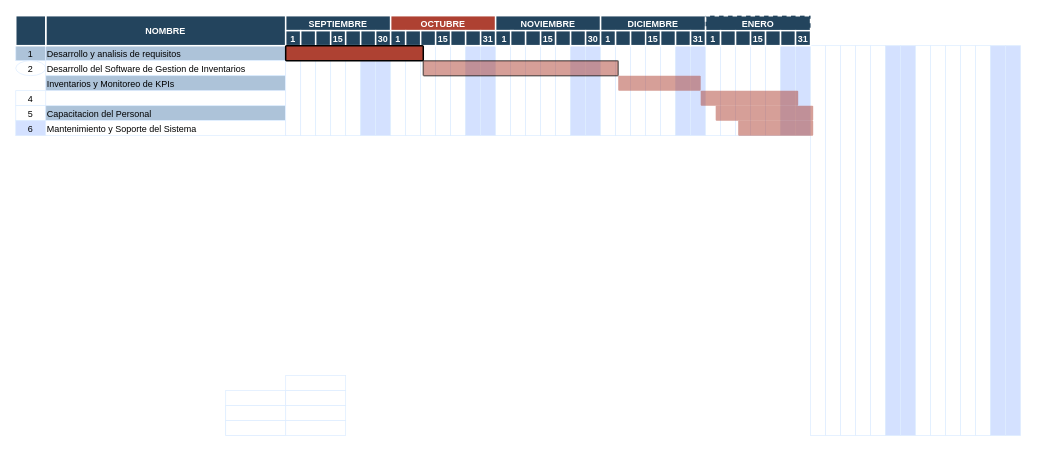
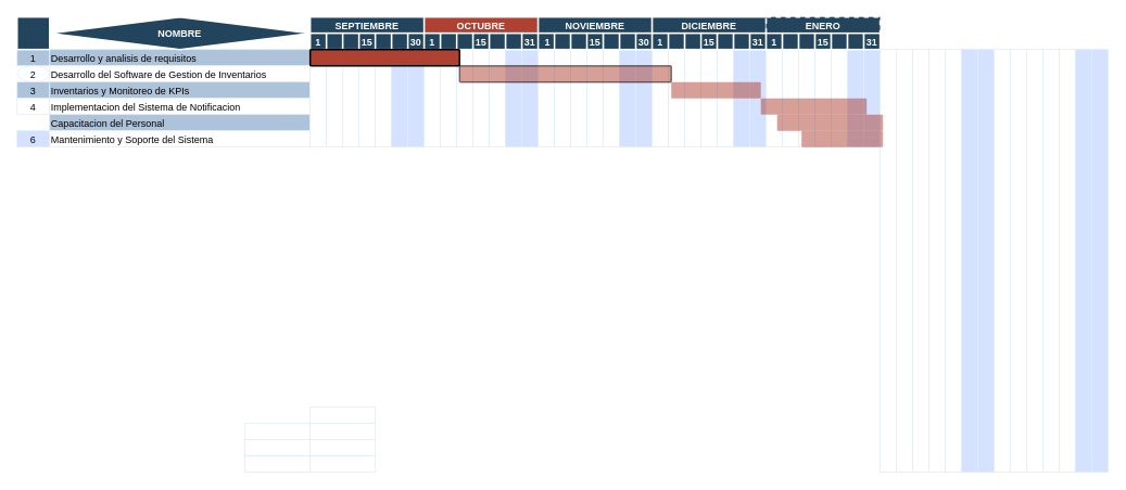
  <mxCell id="0" />
  <mxCell id="1" parent="0" />
  <mxCell id="2" value="1" style="strokeColor=#DEEDFF;fillColor=#ADC3D9" parent="1" vertex="1"><mxGeometry x="20.5" y="60" width="40" height="20" as="geometry" /></mxCell>
  <mxCell id="3" value="Desarrollo y analisis de requisitos" style="align=left;strokeColor=#DEEDFF;fillColor=#ADC3D9" parent="1" vertex="1"><mxGeometry x="60.5" y="60" width="320" height="20" as="geometry" /></mxCell>
  <mxCell id="4" value="2" style="ellipse;strokeColor=#DEEDFF;fillColor=#FFFFFF;" parent="1" vertex="1"><mxGeometry x="20.5" y="80" width="40" height="20" as="geometry" /></mxCell>
  <mxCell id="5" value="Desarrollo del Software de Gestion de Inventarios" style="align=left;strokeColor=#DEEDFF;fillColor=#FFFFFF;" parent="1" vertex="1"><mxGeometry x="60.5" y="80" width="320.0" height="20" as="geometry" /></mxCell>
+ <mxCell id="6" value="3" style="strokeColor=#DEEDFF;fillColor=#ADC3D9;" parent="1" vertex="1"><mxGeometry x="20.5" y="100" width="40" height="20" as="geometry" /></mxCell>
  <mxCell id="7" value="Inventarios y Monitoreo de KPIs" style="align=left;strokeColor=#DEEDFF;fillColor=#ADC3D9;" parent="1" vertex="1"><mxGeometry x="60.5" y="100" width="320.0" height="20.0" as="geometry" /></mxCell>
  <mxCell id="8" value="4" style="strokeColor=#DEEDFF" parent="1" vertex="1"><mxGeometry x="20.5" y="120" width="40" height="20" as="geometry" /></mxCell>
+ <mxCell id="9" value="Implementacion del Sistema de Notificacion" style="align=left;strokeColor=#DEEDFF" parent="1" vertex="1"><mxGeometry x="60.5" y="120" width="320" height="20" as="geometry" /></mxCell>
  <mxCell id="10" value="" style="strokeColor=#DEEDFF" parent="1" vertex="1"><mxGeometry x="380.5" y="120" width="80.0" height="20" as="geometry" /></mxCell>
- <mxCell id="11" value="5" style="strokeColor=#DEEDFF" parent="1" vertex="1"><mxGeometry x="20.5" y="140" width="40" height="20" as="geometry" /></mxCell>
  <mxCell id="12" value="Capacitacion del Personal" style="align=left;strokeColor=#DEEDFF;fillColor=#adc3d9;" parent="1" vertex="1"><mxGeometry x="60.5" y="140" width="320.0" height="20" as="geometry" /></mxCell>
  <mxCell id="13" value="6" style="strokeColor=#DEEDFF;fillColor=#d4e1ff;" parent="1" vertex="1"><mxGeometry x="20.5" y="160" width="40" height="20" as="geometry" /></mxCell>
  <mxCell id="14" value="Mantenimiento y Soporte del Sistema" style="align=left;strokeColor=#DEEDFF" parent="1" vertex="1"><mxGeometry x="60.5" y="160" width="320.0" height="20" as="geometry" /></mxCell>
  <mxCell id="15" value="" style="strokeColor=#DEEDFF" parent="1" vertex="1"><mxGeometry x="380.5" y="500" width="80.0" height="20" as="geometry" /></mxCell>
  <mxCell id="16" value="" style="strokeColor=#DEEDFF" parent="1" vertex="1"><mxGeometry x="300.5" y="520" width="80.0" height="20" as="geometry" /></mxCell>
  <mxCell id="17" value="" style="strokeColor=#DEEDFF" parent="1" vertex="1"><mxGeometry x="380.5" y="520" width="80.0" height="20" as="geometry" /></mxCell>
  <mxCell id="18" value="" style="strokeColor=#DEEDFF" parent="1" vertex="1"><mxGeometry x="300.5" y="540" width="80.0" height="20" as="geometry" /></mxCell>
  <mxCell id="19" value="" style="strokeColor=#DEEDFF" parent="1" vertex="1"><mxGeometry x="380.5" y="540" width="80.0" height="20" as="geometry" /></mxCell>
  <mxCell id="20" value="" style="strokeColor=#DEEDFF" parent="1" vertex="1"><mxGeometry x="300.5" y="560" width="80.0" height="20" as="geometry" /></mxCell>
  <mxCell id="21" value="" style="strokeColor=#DEEDFF" parent="1" vertex="1"><mxGeometry x="380.5" y="560" width="80.0" height="20" as="geometry" /></mxCell>
- <mxCell id="22" value="NOMBRE" style="fillColor=#23445D;strokeColor=#FFFFFF;strokeWidth=2;fontColor=#FFFFFF;fontStyle=1" parent="1" vertex="1"><mxGeometry x="60.5" y="20" width="320" height="40" as="geometry" /></mxCell>
+ <mxCell id="22" value="NOMBRE" style="rhombus;fillColor=#23445D;strokeColor=#FFFFFF;strokeWidth=2;fontColor=#FFFFFF;fontStyle=1;" parent="1" vertex="1"><mxGeometry x="60.5" y="20" width="320" height="40" as="geometry" /></mxCell>
  <mxCell id="23" value="" style="fillColor=#23445D;strokeColor=#FFFFFF;strokeWidth=2;fontColor=#FFFFFF;fontStyle=1" parent="1" vertex="1"><mxGeometry x="20.5" y="20" width="40" height="40" as="geometry" /></mxCell>
  <mxCell id="24" value="" style="strokeColor=#DEEDFF" parent="1" vertex="1"><mxGeometry x="380.5" y="60" width="20" height="120" as="geometry" /></mxCell>
  <mxCell id="25" value="" style="strokeColor=#DEEDFF" parent="1" vertex="1"><mxGeometry x="300.5" y="540" width="80.0" height="20" as="geometry" /></mxCell>
  <mxCell id="26" value="" style="strokeColor=#DEEDFF" parent="1" vertex="1"><mxGeometry x="300.5" y="560" width="80.0" height="20" as="geometry" /></mxCell>
  <mxCell id="27" value="" style="strokeColor=#DEEDFF" parent="1" vertex="1"><mxGeometry x="400.5" y="60" width="20" height="120" as="geometry" /></mxCell>
  <mxCell id="28" value="" style="strokeColor=#DEEDFF" parent="1" vertex="1"><mxGeometry x="420.5" y="60" width="20" height="120" as="geometry" /></mxCell>
  <mxCell id="29" value="" style="strokeColor=#DEEDFF" parent="1" vertex="1"><mxGeometry x="440.5" y="60" width="20" height="120" as="geometry" /></mxCell>
  <mxCell id="30" value="" style="strokeColor=#DEEDFF" parent="1" vertex="1"><mxGeometry x="460.5" y="60" width="20" height="120" as="geometry" /></mxCell>
  <mxCell id="31" value="" style="strokeColor=#DEEDFF;fillColor=#D4E1FF" parent="1" vertex="1"><mxGeometry x="480.5" y="60" width="20" height="120" as="geometry" /></mxCell>
  <mxCell id="32" value="" style="strokeColor=#DEEDFF;fillColor=#D4E1FF" parent="1" vertex="1"><mxGeometry x="500.5" y="60" width="20" height="120" as="geometry" /></mxCell>
  <mxCell id="33" value="" style="strokeColor=#DEEDFF" parent="1" vertex="1"><mxGeometry x="520.5" y="60" width="20" height="120" as="geometry" /></mxCell>
  <mxCell id="34" value="" style="strokeColor=#DEEDFF" parent="1" vertex="1"><mxGeometry x="540.5" y="60" width="20" height="120" as="geometry" /></mxCell>
  <mxCell id="35" value="" style="strokeColor=#DEEDFF" parent="1" vertex="1"><mxGeometry x="560.5" y="60" width="20" height="120" as="geometry" /></mxCell>
  <mxCell id="36" value="" style="strokeColor=#DEEDFF" parent="1" vertex="1"><mxGeometry x="580.5" y="60" width="20" height="120" as="geometry" /></mxCell>
  <mxCell id="37" value="" style="strokeColor=#DEEDFF" parent="1" vertex="1"><mxGeometry x="600.5" y="60" width="20" height="120" as="geometry" /></mxCell>
  <mxCell id="38" value="" style="strokeColor=#DEEDFF;fillColor=#D4E1FF" parent="1" vertex="1"><mxGeometry x="620.5" y="60" width="20" height="120" as="geometry" /></mxCell>
  <mxCell id="39" value="" style="strokeColor=#DEEDFF;fillColor=#D4E1FF" parent="1" vertex="1"><mxGeometry x="640.5" y="60" width="20" height="120" as="geometry" /></mxCell>
  <mxCell id="40" value="" style="strokeColor=#DEEDFF" parent="1" vertex="1"><mxGeometry x="660.5" y="60" width="20" height="120" as="geometry" /></mxCell>
  <mxCell id="41" value="" style="strokeColor=#DEEDFF" parent="1" vertex="1"><mxGeometry x="680.5" y="60" width="20" height="120" as="geometry" /></mxCell>
  <mxCell id="42" value="" style="strokeColor=#DEEDFF" parent="1" vertex="1"><mxGeometry x="700.5" y="60" width="20" height="120" as="geometry" /></mxCell>
  <mxCell id="43" value="" style="strokeColor=#DEEDFF" parent="1" vertex="1"><mxGeometry x="720.5" y="60" width="20" height="120" as="geometry" /></mxCell>
  <mxCell id="44" value="" style="strokeColor=#DEEDFF" parent="1" vertex="1"><mxGeometry x="740.5" y="60" width="20" height="120" as="geometry" /></mxCell>
  <mxCell id="45" value="" style="strokeColor=#DEEDFF;fillColor=#D4E1FF" parent="1" vertex="1"><mxGeometry x="760.5" y="60" width="20" height="120" as="geometry" /></mxCell>
  <mxCell id="46" value="" style="strokeColor=#DEEDFF;fillColor=#D4E1FF" parent="1" vertex="1"><mxGeometry x="780.5" y="60" width="20" height="120" as="geometry" /></mxCell>
  <mxCell id="47" value="" style="strokeColor=#DEEDFF" parent="1" vertex="1"><mxGeometry x="800.5" y="60" width="20" height="120" as="geometry" /></mxCell>
  <mxCell id="48" value="" style="strokeColor=#DEEDFF" parent="1" vertex="1"><mxGeometry x="820.5" y="60" width="20" height="120" as="geometry" /></mxCell>
  <mxCell id="49" value="" style="strokeColor=#DEEDFF" parent="1" vertex="1"><mxGeometry x="840.5" y="60" width="20" height="120" as="geometry" /></mxCell>
  <mxCell id="50" value="" style="strokeColor=#DEEDFF" parent="1" vertex="1"><mxGeometry x="860.5" y="60" width="20" height="120" as="geometry" /></mxCell>
  <mxCell id="51" value="" style="strokeColor=#DEEDFF" parent="1" vertex="1"><mxGeometry x="880.5" y="60" width="20" height="120" as="geometry" /></mxCell>
  <mxCell id="52" value="" style="strokeColor=#DEEDFF;fillColor=#D4E1FF" parent="1" vertex="1"><mxGeometry x="900.5" y="60" width="20" height="120" as="geometry" /></mxCell>
  <mxCell id="53" value="" style="strokeColor=#DEEDFF;fillColor=#D4E1FF" parent="1" vertex="1"><mxGeometry x="920.5" y="60" width="20" height="120" as="geometry" /></mxCell>
  <mxCell id="54" value="" style="strokeColor=#DEEDFF" parent="1" vertex="1"><mxGeometry x="940.5" y="60" width="20" height="120" as="geometry" /></mxCell>
  <mxCell id="55" value="" style="strokeColor=#DEEDFF" parent="1" vertex="1"><mxGeometry x="960.5" y="60" width="20" height="120" as="geometry" /></mxCell>
  <mxCell id="56" value="" style="strokeColor=#DEEDFF" parent="1" vertex="1"><mxGeometry x="980.5" y="60" width="20" height="120" as="geometry" /></mxCell>
  <mxCell id="57" value="" style="strokeColor=#DEEDFF" parent="1" vertex="1"><mxGeometry x="1000.5" y="60" width="20" height="120" as="geometry" /></mxCell>
  <mxCell id="58" value="" style="strokeColor=#DEEDFF" parent="1" vertex="1"><mxGeometry x="1020.5" y="60" width="20" height="120" as="geometry" /></mxCell>
  <mxCell id="59" value="" style="strokeColor=#DEEDFF;fillColor=#D4E1FF" parent="1" vertex="1"><mxGeometry x="1040.5" y="60" width="20" height="120" as="geometry" /></mxCell>
  <mxCell id="60" value="" style="strokeColor=#DEEDFF;fillColor=#D4E1FF" parent="1" vertex="1"><mxGeometry x="1060.5" y="60" width="20" height="120" as="geometry" /></mxCell>
  <mxCell id="61" value="" style="strokeColor=#DEEDFF" parent="1" vertex="1"><mxGeometry x="1080.5" y="60" width="20" height="520" as="geometry" /></mxCell>
  <mxCell id="62" value="" style="strokeColor=#DEEDFF" parent="1" vertex="1"><mxGeometry x="1100.5" y="60" width="20" height="520" as="geometry" /></mxCell>
  <mxCell id="63" value="" style="strokeColor=#DEEDFF" parent="1" vertex="1"><mxGeometry x="1120.5" y="60" width="20" height="520" as="geometry" /></mxCell>
  <mxCell id="64" value="" style="strokeColor=#DEEDFF" parent="1" vertex="1"><mxGeometry x="1140.5" y="60" width="20" height="520" as="geometry" /></mxCell>
  <mxCell id="65" value="" style="strokeColor=#DEEDFF" parent="1" vertex="1"><mxGeometry x="1160.5" y="60" width="20" height="520" as="geometry" /></mxCell>
  <mxCell id="66" value="" style="strokeColor=#DEEDFF;fillColor=#D4E1FF" parent="1" vertex="1"><mxGeometry x="1180.5" y="60" width="20" height="520" as="geometry" /></mxCell>
  <mxCell id="67" value="" style="strokeColor=#DEEDFF;fillColor=#D4E1FF" parent="1" vertex="1"><mxGeometry x="1200.5" y="60" width="20" height="520" as="geometry" /></mxCell>
  <mxCell id="68" value="" style="strokeColor=#DEEDFF" parent="1" vertex="1"><mxGeometry x="1220.5" y="60" width="20" height="520" as="geometry" /></mxCell>
  <mxCell id="69" value="" style="strokeColor=#DEEDFF" parent="1" vertex="1"><mxGeometry x="1240.5" y="60" width="20" height="520" as="geometry" /></mxCell>
  <mxCell id="70" value="" style="strokeColor=#DEEDFF" parent="1" vertex="1"><mxGeometry x="1260.5" y="60" width="20" height="520" as="geometry" /></mxCell>
  <mxCell id="71" value="" style="strokeColor=#DEEDFF" parent="1" vertex="1"><mxGeometry x="1280.5" y="60" width="20" height="520" as="geometry" /></mxCell>
  <mxCell id="72" value="" style="strokeColor=#DEEDFF" parent="1" vertex="1"><mxGeometry x="1300.5" y="60" width="20" height="520" as="geometry" /></mxCell>
  <mxCell id="73" value="" style="strokeColor=#DEEDFF;fillColor=#D4E1FF" parent="1" vertex="1"><mxGeometry x="1320.5" y="60" width="20" height="520" as="geometry" /></mxCell>
  <mxCell id="74" value="" style="strokeColor=#DEEDFF;fillColor=#D4E1FF" parent="1" vertex="1"><mxGeometry x="1340.5" y="60" width="20" height="520" as="geometry" /></mxCell>
  <mxCell id="75" value="SEPTIEMBRE" style="fillColor=#23445D;strokeColor=#FFFFFF;strokeWidth=2;fontColor=#FFFFFF;fontStyle=1" parent="1" vertex="1"><mxGeometry x="380.5" y="20" width="140" height="20" as="geometry" /></mxCell>
  <mxCell id="76" value="1" style="fillColor=#23445D;strokeColor=#FFFFFF;strokeWidth=2;fontColor=#FFFFFF;fontStyle=1" parent="1" vertex="1"><mxGeometry x="380.5" y="40" width="20" height="20" as="geometry" /></mxCell>
  <mxCell id="77" value="" style="fillColor=#23445D;strokeColor=#FFFFFF;strokeWidth=2;fontColor=#FFFFFF;fontStyle=1" parent="1" vertex="1"><mxGeometry x="400.5" y="40" width="20" height="20" as="geometry" /></mxCell>
  <mxCell id="78" value="" style="fillColor=#23445D;strokeColor=#FFFFFF;strokeWidth=2;fontColor=#FFFFFF;fontStyle=1" parent="1" vertex="1"><mxGeometry x="420.5" y="40" width="20" height="20" as="geometry" /></mxCell>
  <mxCell id="79" value="15" style="fillColor=#23445D;strokeColor=#FFFFFF;strokeWidth=2;fontColor=#FFFFFF;fontStyle=1" parent="1" vertex="1"><mxGeometry x="440.5" y="40" width="20" height="20" as="geometry" /></mxCell>
  <mxCell id="80" value="" style="fillColor=#23445D;strokeColor=#FFFFFF;strokeWidth=2;fontColor=#FFFFFF;fontStyle=1" parent="1" vertex="1"><mxGeometry x="460.5" y="40" width="20" height="20" as="geometry" /></mxCell>
  <mxCell id="81" value="" style="fillColor=#23445D;strokeColor=#FFFFFF;strokeWidth=2;fontColor=#FFFFFF;fontStyle=1" parent="1" vertex="1"><mxGeometry x="480.5" y="40" width="20" height="20" as="geometry" /></mxCell>
  <mxCell id="82" value="30" style="fillColor=#23445D;strokeColor=#FFFFFF;strokeWidth=2;fontColor=#FFFFFF;fontStyle=1" parent="1" vertex="1"><mxGeometry x="500.5" y="40" width="20" height="20" as="geometry" /></mxCell>
  <mxCell id="83" value="OCTUBRE" style="fillColor=#ae4132;strokeColor=#FFFFFF;strokeWidth=2;fontColor=#FFFFFF;fontStyle=1;" parent="1" vertex="1"><mxGeometry x="520.5" y="20" width="140" height="20" as="geometry" /></mxCell>
  <mxCell id="84" value="1" style="fillColor=#23445D;strokeColor=#FFFFFF;strokeWidth=2;fontColor=#FFFFFF;fontStyle=1" parent="1" vertex="1"><mxGeometry x="520.5" y="40" width="20" height="20" as="geometry" /></mxCell>
  <mxCell id="85" value="" style="fillColor=#23445D;strokeColor=#FFFFFF;strokeWidth=2;fontColor=#FFFFFF;fontStyle=1" parent="1" vertex="1"><mxGeometry x="540.5" y="40" width="23.5" height="20" as="geometry" /></mxCell>
  <mxCell id="86" value="" style="fillColor=#23445D;strokeColor=#FFFFFF;strokeWidth=2;fontColor=#FFFFFF;fontStyle=1" parent="1" vertex="1"><mxGeometry x="560.5" y="40" width="20" height="20" as="geometry" /></mxCell>
  <mxCell id="87" value="15" style="fillColor=#23445D;strokeColor=#FFFFFF;strokeWidth=2;fontColor=#FFFFFF;fontStyle=1" parent="1" vertex="1"><mxGeometry x="580.5" y="40" width="20" height="20" as="geometry" /></mxCell>
  <mxCell id="88" value="" style="fillColor=#23445D;strokeColor=#FFFFFF;strokeWidth=2;fontColor=#FFFFFF;fontStyle=1" parent="1" vertex="1"><mxGeometry x="600.5" y="40" width="20" height="20" as="geometry" /></mxCell>
  <mxCell id="89" value="" style="fillColor=#23445D;strokeColor=#FFFFFF;strokeWidth=2;fontColor=#FFFFFF;fontStyle=1" parent="1" vertex="1"><mxGeometry x="620.5" y="40" width="20" height="20" as="geometry" /></mxCell>
  <mxCell id="90" value="31" style="fillColor=#23445D;strokeColor=#FFFFFF;strokeWidth=2;fontColor=#FFFFFF;fontStyle=1" parent="1" vertex="1"><mxGeometry x="640.5" y="40" width="20" height="20" as="geometry" /></mxCell>
  <mxCell id="91" value="NOVIEMBRE" style="fillColor=#23445D;strokeColor=#FFFFFF;strokeWidth=2;fontColor=#FFFFFF;fontStyle=1" parent="1" vertex="1"><mxGeometry x="660.5" y="20" width="140" height="20" as="geometry" /></mxCell>
  <mxCell id="92" value="1" style="fillColor=#23445D;strokeColor=#FFFFFF;strokeWidth=2;fontColor=#FFFFFF;fontStyle=1" parent="1" vertex="1"><mxGeometry x="660.5" y="40" width="23.5" height="20" as="geometry" /></mxCell>
  <mxCell id="93" value="" style="fillColor=#23445D;strokeColor=#FFFFFF;strokeWidth=2;fontColor=#FFFFFF;fontStyle=1" parent="1" vertex="1"><mxGeometry x="680.5" y="40" width="20" height="20" as="geometry" /></mxCell>
  <mxCell id="94" value="" style="fillColor=#23445D;strokeColor=#FFFFFF;strokeWidth=2;fontColor=#FFFFFF;fontStyle=1" parent="1" vertex="1"><mxGeometry x="700.5" y="40" width="20" height="20" as="geometry" /></mxCell>
  <mxCell id="95" value="15" style="fillColor=#23445D;strokeColor=#FFFFFF;strokeWidth=2;fontColor=#FFFFFF;fontStyle=1" parent="1" vertex="1"><mxGeometry x="720.5" y="40" width="20" height="20" as="geometry" /></mxCell>
  <mxCell id="96" value="" style="fillColor=#23445D;strokeColor=#FFFFFF;strokeWidth=2;fontColor=#FFFFFF;fontStyle=1" parent="1" vertex="1"><mxGeometry x="740.5" y="40" width="20" height="20" as="geometry" /></mxCell>
  <mxCell id="97" value="" style="fillColor=#23445D;strokeColor=#FFFFFF;strokeWidth=2;fontColor=#FFFFFF;fontStyle=1" parent="1" vertex="1"><mxGeometry x="760.5" y="40" width="20" height="20" as="geometry" /></mxCell>
  <mxCell id="98" value="30" style="fillColor=#23445D;strokeColor=#FFFFFF;strokeWidth=2;fontColor=#FFFFFF;fontStyle=1" parent="1" vertex="1"><mxGeometry x="780.5" y="40" width="20" height="20" as="geometry" /></mxCell>
  <mxCell id="99" value="DICIEMBRE" style="fillColor=#23445D;strokeColor=#FFFFFF;strokeWidth=2;fontColor=#FFFFFF;fontStyle=1" parent="1" vertex="1"><mxGeometry x="800.5" y="20" width="140" height="20" as="geometry" /></mxCell>
  <mxCell id="100" value="1" style="fillColor=#23445D;strokeColor=#FFFFFF;strokeWidth=2;fontColor=#FFFFFF;fontStyle=1" parent="1" vertex="1"><mxGeometry x="800.5" y="40" width="20" height="20" as="geometry" /></mxCell>
  <mxCell id="101" value="" style="fillColor=#23445D;strokeColor=#FFFFFF;strokeWidth=2;fontColor=#FFFFFF;fontStyle=1" parent="1" vertex="1"><mxGeometry x="820.5" y="40" width="20" height="20" as="geometry" /></mxCell>
  <mxCell id="102" value="" style="fillColor=#23445D;strokeColor=#FFFFFF;strokeWidth=2;fontColor=#FFFFFF;fontStyle=1" parent="1" vertex="1"><mxGeometry x="840.5" y="40" width="23.5" height="20" as="geometry" /></mxCell>
  <mxCell id="103" value="15" style="fillColor=#23445D;strokeColor=#FFFFFF;strokeWidth=2;fontColor=#FFFFFF;fontStyle=1" parent="1" vertex="1"><mxGeometry x="860.5" y="40" width="20" height="20" as="geometry" /></mxCell>
  <mxCell id="104" value="" style="fillColor=#23445D;strokeColor=#FFFFFF;strokeWidth=2;fontColor=#FFFFFF;fontStyle=1" parent="1" vertex="1"><mxGeometry x="880.5" y="40" width="20" height="20" as="geometry" /></mxCell>
  <mxCell id="105" value="" style="fillColor=#23445D;strokeColor=#FFFFFF;strokeWidth=2;fontColor=#FFFFFF;fontStyle=1" parent="1" vertex="1"><mxGeometry x="900.5" y="40" width="20" height="20" as="geometry" /></mxCell>
  <mxCell id="106" value="31" style="fillColor=#23445D;strokeColor=#FFFFFF;strokeWidth=2;fontColor=#FFFFFF;fontStyle=1" parent="1" vertex="1"><mxGeometry x="920.5" y="40" width="20" height="20" as="geometry" /></mxCell>
  <mxCell id="107" value="ENERO" style="fillColor=#23445D;strokeColor=#FFFFFF;strokeWidth=2;fontColor=#FFFFFF;fontStyle=1;dashed=1;" parent="1" vertex="1"><mxGeometry x="940.5" y="20" width="140" height="20" as="geometry" /></mxCell>
  <mxCell id="108" value="1" style="fillColor=#23445D;strokeColor=#FFFFFF;strokeWidth=2;fontColor=#FFFFFF;fontStyle=1" parent="1" vertex="1"><mxGeometry x="940.5" y="40" width="20" height="20" as="geometry" /></mxCell>
  <mxCell id="109" value="" style="fillColor=#23445D;strokeColor=#FFFFFF;strokeWidth=2;fontColor=#FFFFFF;fontStyle=1" parent="1" vertex="1"><mxGeometry x="960.5" y="40" width="20" height="20" as="geometry" /></mxCell>
  <mxCell id="110" value="" style="fillColor=#23445D;strokeColor=#FFFFFF;strokeWidth=2;fontColor=#FFFFFF;fontStyle=1" parent="1" vertex="1"><mxGeometry x="980.5" y="40" width="20" height="20" as="geometry" /></mxCell>
  <mxCell id="111" value="15" style="fillColor=#23445D;strokeColor=#FFFFFF;strokeWidth=2;fontColor=#FFFFFF;fontStyle=1" parent="1" vertex="1"><mxGeometry x="1000.5" y="40" width="20" height="20" as="geometry" /></mxCell>
  <mxCell id="112" value="" style="fillColor=#23445D;strokeColor=#FFFFFF;strokeWidth=2;fontColor=#FFFFFF;fontStyle=1" parent="1" vertex="1"><mxGeometry x="1020.5" y="40" width="20" height="20" as="geometry" /></mxCell>
  <mxCell id="113" value="" style="fillColor=#23445D;strokeColor=#FFFFFF;strokeWidth=2;fontColor=#FFFFFF;fontStyle=1" parent="1" vertex="1"><mxGeometry x="1040.5" y="40" width="20" height="20" as="geometry" /></mxCell>
  <mxCell id="114" value="31" style="fillColor=#23445D;strokeColor=#FFFFFF;strokeWidth=2;fontColor=#FFFFFF;fontStyle=1" parent="1" vertex="1"><mxGeometry x="1060.5" y="40" width="20" height="20" as="geometry" /></mxCell>
  <mxCell id="115" value="" style="shape=mxgraph.flowchart.process;fillColor=#AE4132;strokeColor=#000000;strokeWidth=2;opacity=50" parent="1" vertex="1"><mxGeometry x="564" y="80" width="260" height="20" as="geometry" /></mxCell>
  <mxCell id="116" value="" style="shape=mxgraph.flowchart.process;fillColor=#AE4132;strokeColor=none;strokeWidth=2;opacity=50" parent="1" vertex="1"><mxGeometry x="824" y="100" width="110" height="20" as="geometry" /></mxCell>
  <mxCell id="117" value="" style="shape=mxgraph.flowchart.process;fillColor=#AE4132;strokeColor=none;strokeWidth=2;opacity=50" parent="1" vertex="1"><mxGeometry x="934" y="120" width="130" height="20" as="geometry" /></mxCell>
  <mxCell id="118" value="" style="shape=mxgraph.flowchart.process;fillColor=#AE4132;strokeColor=none;strokeWidth=2;opacity=50" parent="1" vertex="1"><mxGeometry x="954" y="140" width="130" height="20" as="geometry" /></mxCell>
  <mxCell id="119" value="" style="shape=mxgraph.flowchart.process;fillColor=#AE4132;strokeColor=none;strokeWidth=2;opacity=50" parent="1" vertex="1"><mxGeometry x="984" y="160" width="100" height="20" as="geometry" /></mxCell>
  <mxCell id="120" value="" style="shape=mxgraph.flowchart.process;fillColor=#AE4132;strokeColor=#000000;strokeWidth=2;opacity=100" parent="1" vertex="1"><mxGeometry x="380.5" y="60" width="183.5" height="20" as="geometry" /></mxCell>
